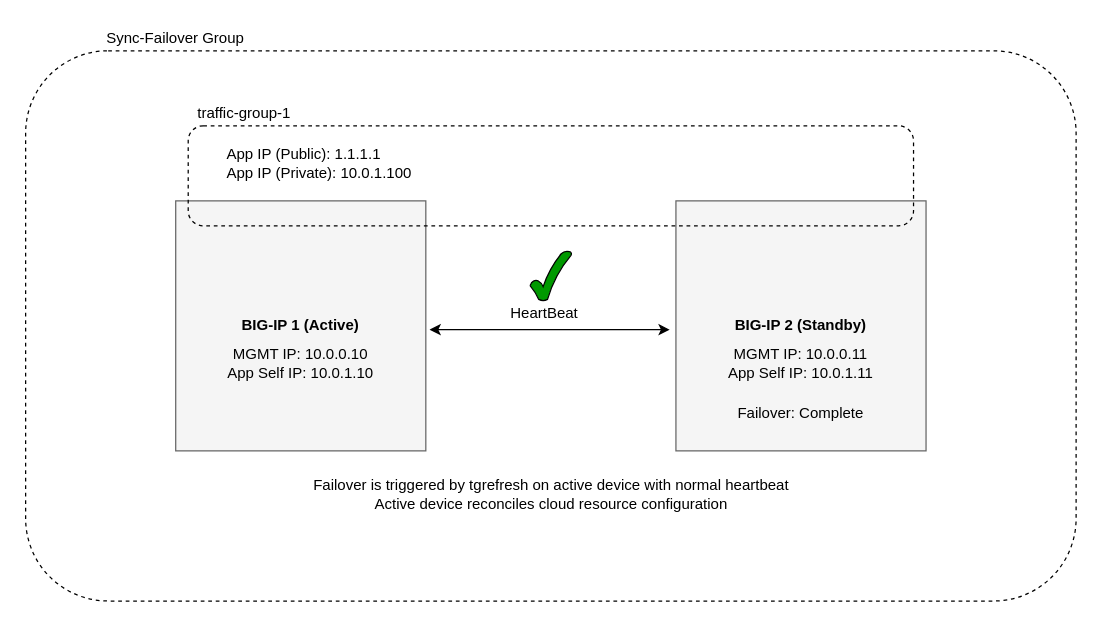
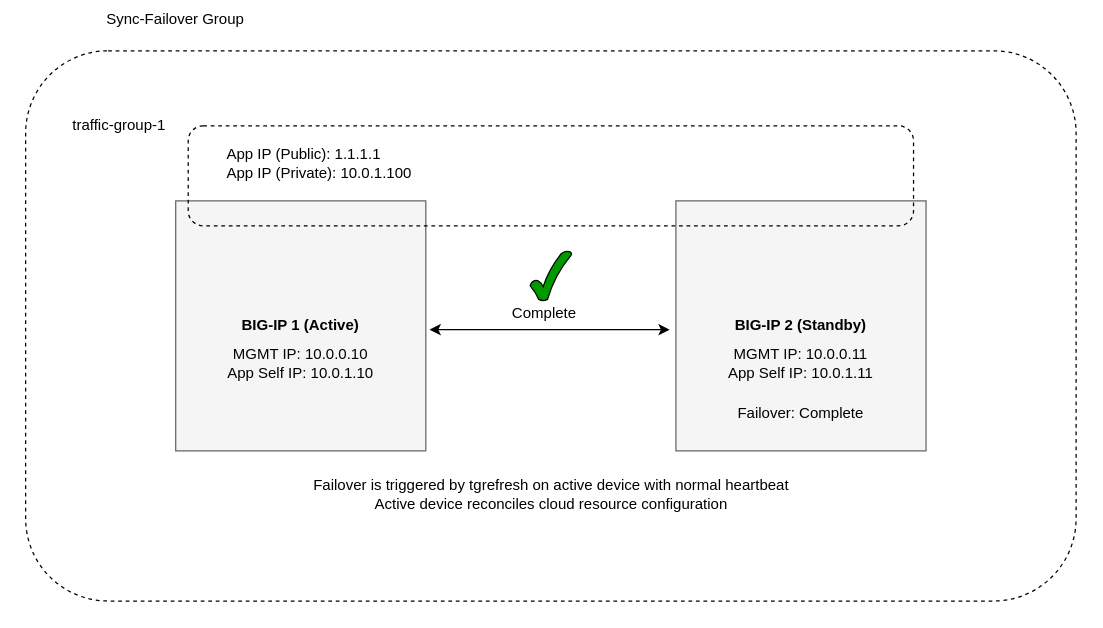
  <mxCell id="0" />
  <mxCell id="1" parent="0" />
  <mxCell id="2" value="" style="rounded=1;whiteSpace=wrap;html=1;dashed=1;fillColor=none;" vertex="1" parent="1"><mxGeometry x="20" y="40" width="840" height="440" as="geometry" /></mxCell>
  <mxCell id="3" value="" style="verticalLabelPosition=bottom;verticalAlign=top;html=1;shape=mxgraph.basic.rect;fillColor=#f5f5f5;fillColor2=none;strokeColor=#666666;strokeWidth=1;size=20;indent=5;fontColor=#333333;" vertex="1" parent="1"><mxGeometry x="140" y="160" width="200" height="200" as="geometry" /></mxCell>
  <mxCell id="4" value="" style="verticalLabelPosition=bottom;verticalAlign=top;html=1;shape=mxgraph.basic.rect;fillColor=#f5f5f5;fillColor2=none;strokeColor=#666666;strokeWidth=1;size=20;indent=5;fontColor=#333333;" vertex="1" parent="1"><mxGeometry x="540" y="160" width="200" height="200" as="geometry" /></mxCell>
  <mxCell id="5" value="" style="endArrow=classic;startArrow=classic;html=1;exitX=1.015;exitY=0.515;exitDx=0;exitDy=0;exitPerimeter=0;" edge="1" parent="1" source="3"><mxGeometry width="50" height="50" relative="1" as="geometry"><mxPoint x="380" y="265" as="sourcePoint" /><mxPoint x="535" y="263" as="targetPoint" /></mxGeometry></mxCell>
  <mxCell id="6" value="&lt;b&gt;BIG-IP 1 (Active)&lt;/b&gt;" style="text;html=1;strokeColor=none;fillColor=none;align=center;verticalAlign=middle;whiteSpace=wrap;rounded=0;" vertex="1" parent="1"><mxGeometry x="180" y="240" width="120" height="40" as="geometry" /></mxCell>
  <mxCell id="7" value="&lt;b&gt;BIG-IP 2 (Standby)&lt;/b&gt;" style="text;html=1;strokeColor=none;fillColor=none;align=center;verticalAlign=middle;whiteSpace=wrap;rounded=0;" vertex="1" parent="1"><mxGeometry x="580" y="240" width="120" height="40" as="geometry" /></mxCell>
  <mxCell id="8" value="MGMT IP: 10.0.0.10&lt;br&gt;App Self IP: 10.0.1.10&lt;br&gt;" style="text;html=1;strokeColor=none;fillColor=none;align=center;verticalAlign=middle;whiteSpace=wrap;rounded=0;" vertex="1" parent="1"><mxGeometry x="180" y="270" width="120" height="40" as="geometry" /></mxCell>
  <mxCell id="9" value="MGMT IP: 10.0.0.11&lt;br&gt;App Self IP: 10.0.1.11&lt;br&gt;" style="text;html=1;strokeColor=none;fillColor=none;align=center;verticalAlign=middle;whiteSpace=wrap;rounded=0;" vertex="1" parent="1"><mxGeometry x="580" y="270" width="120" height="40" as="geometry" /></mxCell>
- <mxCell id="10" value="Sync-Failover Group" style="text;html=1;strokeColor=none;fillColor=none;align=center;verticalAlign=middle;whiteSpace=wrap;rounded=0;" vertex="1" parent="1"><mxGeometry x="70" y="20" width="140" height="20" as="geometry" /></mxCell>
- <mxCell id="11" value="traffic-group-1" style="text;html=1;strokeColor=none;fillColor=none;align=center;verticalAlign=middle;whiteSpace=wrap;rounded=0;dashed=1;" vertex="1" parent="1"><mxGeometry x="150" y="80" width="90" height="20" as="geometry" /></mxCell>
+ <mxCell id="10" value="Sync-Failover Group" style="text;html=1;strokeColor=none;fillColor=none;align=center;verticalAlign=middle;whiteSpace=wrap;rounded=0;" vertex="1" parent="1"><mxGeometry x="70" y="5" width="140" height="20" as="geometry" /></mxCell>
+ <mxCell id="11" value="traffic-group-1" style="text;html=1;strokeColor=none;fillColor=none;align=center;verticalAlign=middle;whiteSpace=wrap;rounded=0;dashed=1;" vertex="1" parent="1"><mxGeometry x="50" y="90" width="90" height="20" as="geometry" /></mxCell>
  <mxCell id="12" value="" style="rounded=1;whiteSpace=wrap;html=1;strokeColor=#000000;fillColor=none;dashed=1;" vertex="1" parent="1"><mxGeometry x="150" y="100" width="580" height="80" as="geometry" /></mxCell>
- <mxCell id="13" value="HeartBeat" style="text;html=1;strokeColor=none;fillColor=none;align=center;verticalAlign=middle;whiteSpace=wrap;rounded=0;dashed=1;" vertex="1" parent="1"><mxGeometry x="390" y="240" width="90" height="20" as="geometry" /></mxCell>
+ <mxCell id="13" value="Complete" style="text;html=1;strokeColor=none;fillColor=none;align=center;verticalAlign=middle;whiteSpace=wrap;rounded=0;dashed=1;" vertex="1" parent="1"><mxGeometry x="390" y="240" width="90" height="20" as="geometry" /></mxCell>
  <mxCell id="14" value="Failover: Complete" style="text;html=1;strokeColor=none;fillColor=none;align=center;verticalAlign=middle;whiteSpace=wrap;rounded=0;" vertex="1" parent="1"><mxGeometry x="580" y="310" width="120" height="40" as="geometry" /></mxCell>
  <mxCell id="15" value="&lt;div style=&quot;text-align: left&quot;&gt;App IP (Public): 1.1.1.1&lt;br&gt;&lt;/div&gt;&lt;div&gt;&lt;div style=&quot;text-align: left&quot;&gt;App IP (Private): 10.0.1.100&lt;/div&gt;&lt;/div&gt;" style="text;html=1;strokeColor=none;fillColor=none;align=center;verticalAlign=middle;whiteSpace=wrap;rounded=0;dashed=1;" vertex="1" parent="1"><mxGeometry x="150" y="110" width="210" height="40" as="geometry" /></mxCell>
  <mxCell id="16" value="Failover is triggered by tgrefresh on active device with normal heartbeat&lt;br&gt;Active device reconciles cloud resource configuration" style="text;html=1;resizable=0;autosize=1;align=center;verticalAlign=middle;points=[];fillColor=none;strokeColor=none;rounded=0;" vertex="1" parent="1"><mxGeometry x="240" y="380" width="400" height="30" as="geometry" /></mxCell>
  <mxCell id="17" value="" style="verticalLabelPosition=bottom;verticalAlign=top;html=1;shape=mxgraph.basic.tick;fillColor=#009900;" vertex="1" parent="1"><mxGeometry x="423.5" y="200" width="33" height="40" as="geometry" /></mxCell>
